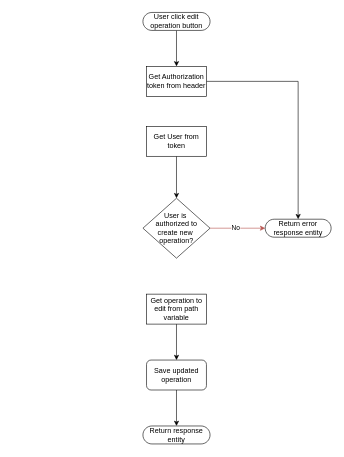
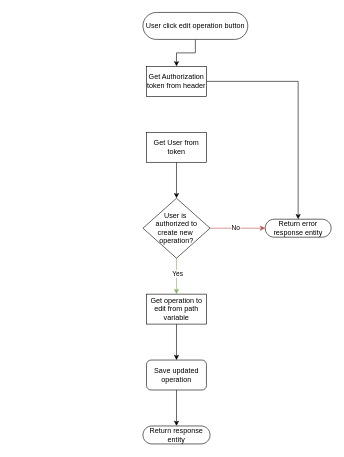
  <mxCell id="0" />
  <mxCell id="1" parent="0" />
  <mxCell id="2" style="edgeStyle=orthogonalEdgeStyle;rounded=0;orthogonalLoop=1;jettySize=auto;html=1;entryX=0.5;entryY=0.5;entryDx=0;entryDy=-15;entryPerimeter=0;" parent="1" edge="1"><mxGeometry relative="1" as="geometry"><mxPoint x="294" y="510" as="targetPoint" /></mxGeometry></mxCell>
  <mxCell id="3" style="edgeStyle=orthogonalEdgeStyle;rounded=0;orthogonalLoop=1;jettySize=auto;html=1;" parent="1" edge="1"><mxGeometry relative="1" as="geometry"><mxPoint x="20" y="690" as="sourcePoint" /></mxGeometry></mxCell>
  <mxCell id="4" style="edgeStyle=orthogonalEdgeStyle;rounded=0;orthogonalLoop=1;jettySize=auto;html=1;" edge="1" parent="1" source="5" target="10"><mxGeometry relative="1" as="geometry" /></mxCell>
- <mxCell id="5" value="User click edit operation button" style="html=1;dashed=0;whiteSpace=wrap;shape=mxgraph.dfd.start" vertex="1" parent="1"><mxGeometry x="238" y="20" width="112" height="30" as="geometry" /></mxCell>
+ <mxCell id="5" value="User click edit operation button" style="html=1;dashed=0;whiteSpace=wrap;shape=mxgraph.dfd.start" vertex="1" parent="1"><mxGeometry x="238" y="20" width="175" height="45" as="geometry" /></mxCell>
  <mxCell id="6" style="edgeStyle=orthogonalEdgeStyle;rounded=0;orthogonalLoop=1;jettySize=auto;html=1;" edge="1" parent="1" source="7" target="8"><mxGeometry relative="1" as="geometry" /></mxCell>
  <mxCell id="7" value="Save updated operation" style="html=1;dashed=0;whiteSpace=wrap;rounded=1;" vertex="1" parent="1"><mxGeometry x="244" y="600" width="100" height="50" as="geometry" /></mxCell>
  <mxCell id="8" value="Return response entity" style="html=1;dashed=0;whiteSpace=wrap;shape=mxgraph.dfd.start" vertex="1" parent="1"><mxGeometry x="238" y="710" width="112" height="30" as="geometry" /></mxCell>
  <mxCell id="9" style="edgeStyle=orthogonalEdgeStyle;rounded=0;orthogonalLoop=1;jettySize=auto;html=1;" edge="1" parent="1" source="10" target="18"><mxGeometry relative="1" as="geometry" /></mxCell>
  <mxCell id="10" value="Get Authorization token from header" style="html=1;dashed=0;whiteSpace=wrap;" vertex="1" parent="1"><mxGeometry x="244" y="110" width="100" height="50" as="geometry" /></mxCell>
+ <mxCell id="11" style="edgeStyle=orthogonalEdgeStyle;rounded=0;orthogonalLoop=1;jettySize=auto;html=1;fillColor=#d5e8d4;strokeColor=#82b366;" edge="1" parent="1" source="15" target="20"><mxGeometry relative="1" as="geometry" /></mxCell>
+ <mxCell id="12" value="Yes" style="edgeLabel;html=1;align=center;verticalAlign=middle;resizable=0;points=[];" vertex="1" connectable="0" parent="11"><mxGeometry x="-0.172" y="1" relative="1" as="geometry"><mxPoint as="offset" /></mxGeometry></mxCell>
  <mxCell id="13" style="edgeStyle=orthogonalEdgeStyle;rounded=0;orthogonalLoop=1;jettySize=auto;html=1;fillColor=#f8cecc;strokeColor=#b85450;" edge="1" parent="1" source="15" target="18"><mxGeometry relative="1" as="geometry" /></mxCell>
  <mxCell id="14" value="No" style="edgeLabel;html=1;align=center;verticalAlign=middle;resizable=0;points=[];" vertex="1" connectable="0" parent="13"><mxGeometry x="-0.082" y="1" relative="1" as="geometry"><mxPoint as="offset" /></mxGeometry></mxCell>
  <mxCell id="15" value="&lt;div&gt;User&amp;nbsp;is&amp;nbsp;&lt;/div&gt;&lt;div&gt;authorized to create&amp;nbsp;new&amp;nbsp;&lt;/div&gt;&lt;div&gt;operation?&lt;/div&gt;" style="shape=rhombus;html=1;dashed=0;whiteSpace=wrap;perimeter=rhombusPerimeter;" vertex="1" parent="1"><mxGeometry x="238" y="330" width="112" height="100" as="geometry" /></mxCell>
  <mxCell id="16" style="edgeStyle=orthogonalEdgeStyle;rounded=0;orthogonalLoop=1;jettySize=auto;html=1;" edge="1" parent="1" source="17" target="15"><mxGeometry relative="1" as="geometry" /></mxCell>
- <mxCell id="17" value="Get User from token" style="html=1;dashed=0;whiteSpace=wrap;" vertex="1" parent="1"><mxGeometry x="244" y="210" width="100" height="50" as="geometry" /></mxCell>
+ <mxCell id="17" value="Get User from token" style="html=1;dashed=0;whiteSpace=wrap;" vertex="1" parent="1"><mxGeometry x="244" y="220" width="100" height="50" as="geometry" /></mxCell>
  <mxCell id="18" value="Return error response entity" style="html=1;dashed=0;whiteSpace=wrap;shape=mxgraph.dfd.start" vertex="1" parent="1"><mxGeometry x="442" y="365" width="110" height="30" as="geometry" /></mxCell>
  <mxCell id="19" style="edgeStyle=orthogonalEdgeStyle;rounded=0;orthogonalLoop=1;jettySize=auto;html=1;" edge="1" parent="1" source="20" target="7"><mxGeometry relative="1" as="geometry" /></mxCell>
  <mxCell id="20" value="&lt;div&gt;Get operation to edit from path variable&lt;/div&gt;" style="html=1;dashed=0;whiteSpace=wrap;" vertex="1" parent="1"><mxGeometry x="244" y="490" width="100" height="50" as="geometry" /></mxCell>
